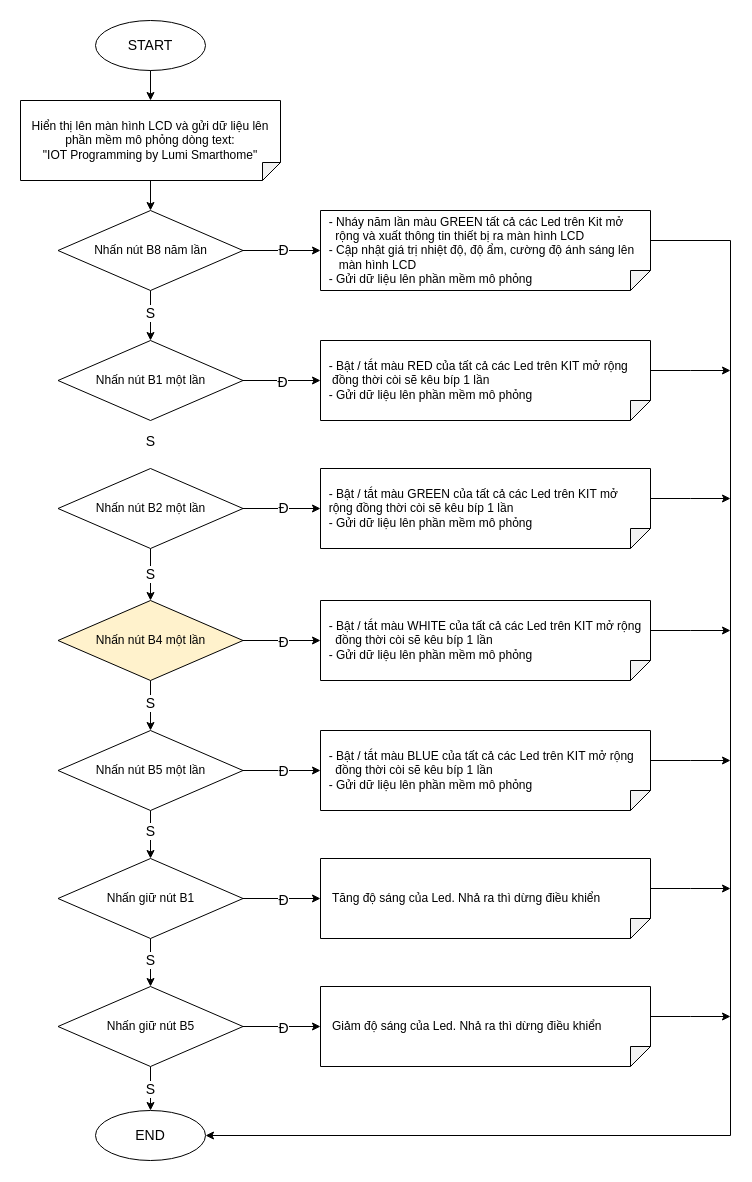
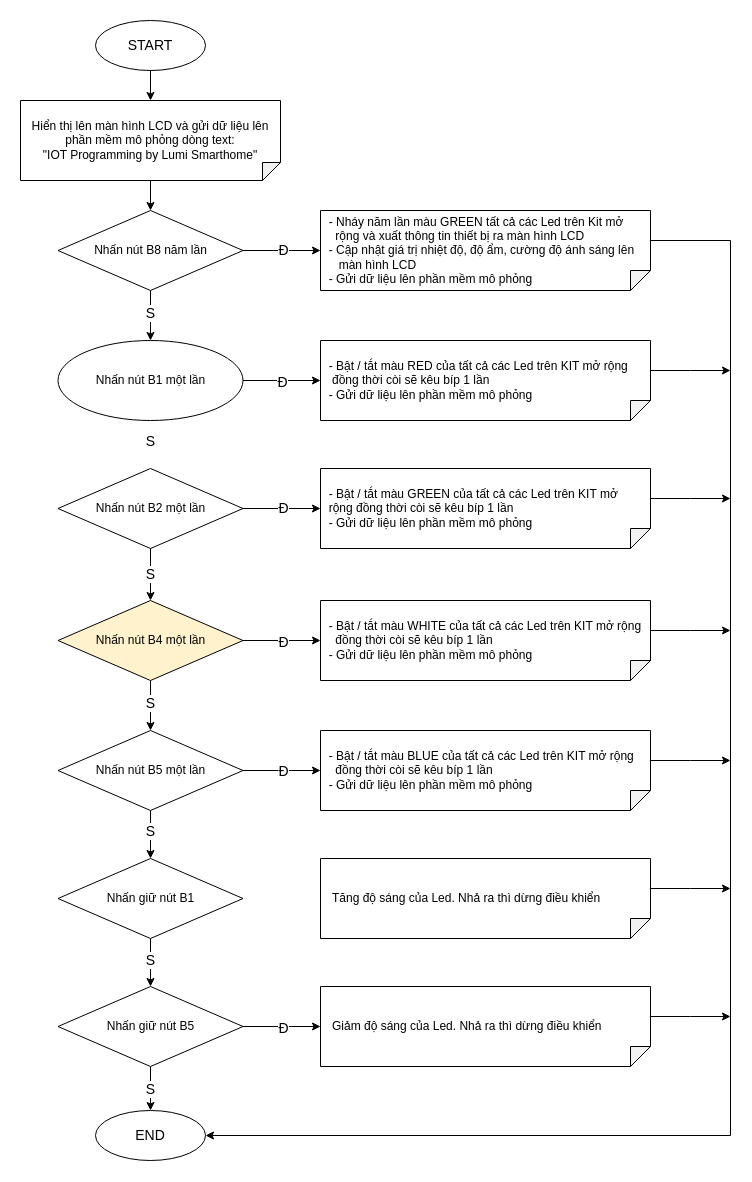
  <mxCell id="0" />
  <mxCell id="1" parent="0" />
  <mxCell id="2" value="&lt;font style=&quot;font-size: 14px;&quot;&gt;START&lt;/font&gt;" style="ellipse;whiteSpace=wrap;html=1;" parent="1" vertex="1"><mxGeometry x="95" y="20" width="110" height="50" as="geometry" /></mxCell>
  <mxCell id="3" style="edgeStyle=orthogonalEdgeStyle;rounded=0;orthogonalLoop=1;jettySize=auto;html=1;exitX=0.5;exitY=1;exitDx=0;exitDy=0;entryX=0.5;entryY=0;entryDx=0;entryDy=0;" parent="1" source="5" target="6" edge="1"><mxGeometry relative="1" as="geometry" /></mxCell>
  <mxCell id="4" value="&lt;font style=&quot;font-size: 14px;&quot;&gt;S&lt;/font&gt;" style="edgeLabel;html=1;align=center;verticalAlign=middle;resizable=0;points=[];" parent="3" vertex="1" connectable="0"><mxGeometry x="-0.12" relative="1" as="geometry"><mxPoint x="-1" as="offset" /></mxGeometry></mxCell>
  <mxCell id="5" value="Nhấn nút B8 năm lần" style="rhombus;whiteSpace=wrap;html=1;" parent="1" vertex="1"><mxGeometry x="57.5" y="210" width="185" height="80" as="geometry" /></mxCell>
- <mxCell id="6" value="Nhấn nút B1 một lần" style="rhombus;whiteSpace=wrap;html=1;" parent="1" vertex="1"><mxGeometry x="57.5" y="340" width="185" height="80" as="geometry" /></mxCell>
+ <mxCell id="6" value="Nhấn nút B1 một lần" style="ellipse;whiteSpace=wrap;html=1;" parent="1" vertex="1"><mxGeometry x="57.5" y="340" width="185" height="80" as="geometry" /></mxCell>
  <mxCell id="7" value="&lt;font style=&quot;font-size: 14px;&quot;&gt;S&lt;/font&gt;" style="edgeLabel;html=1;align=center;verticalAlign=middle;resizable=0;points=[];" parent="1" vertex="1" connectable="0"><mxGeometry x="149" y="440" as="geometry" /></mxCell>
  <mxCell id="8" style="edgeStyle=orthogonalEdgeStyle;rounded=0;orthogonalLoop=1;jettySize=auto;html=1;exitX=0.5;exitY=1;exitDx=0;exitDy=0;entryX=0.5;entryY=0;entryDx=0;entryDy=0;" parent="1" source="10" target="13" edge="1"><mxGeometry relative="1" as="geometry" /></mxCell>
  <mxCell id="9" value="&lt;font style=&quot;font-size: 14px;&quot;&gt;S&lt;/font&gt;" style="edgeLabel;html=1;align=center;verticalAlign=middle;resizable=0;points=[];" parent="8" vertex="1" connectable="0"><mxGeometry x="-0.038" y="-2" relative="1" as="geometry"><mxPoint x="1" as="offset" /></mxGeometry></mxCell>
  <mxCell id="10" value="Nhấn nút B2 một lần" style="rhombus;whiteSpace=wrap;html=1;" parent="1" vertex="1"><mxGeometry x="57.5" y="468" width="185" height="80" as="geometry" /></mxCell>
  <mxCell id="11" style="edgeStyle=orthogonalEdgeStyle;rounded=0;orthogonalLoop=1;jettySize=auto;html=1;exitX=0.5;exitY=1;exitDx=0;exitDy=0;entryX=0.5;entryY=0;entryDx=0;entryDy=0;" parent="1" source="13" target="15" edge="1"><mxGeometry relative="1" as="geometry" /></mxCell>
  <mxCell id="12" value="&lt;font style=&quot;font-size: 14px;&quot;&gt;S&lt;/font&gt;" style="edgeLabel;html=1;align=center;verticalAlign=middle;resizable=0;points=[];" parent="11" vertex="1" connectable="0"><mxGeometry x="-0.12" relative="1" as="geometry"><mxPoint x="-1" as="offset" /></mxGeometry></mxCell>
  <mxCell id="13" value="Nhấn nút B4 một lần" style="rhombus;whiteSpace=wrap;html=1;fillColor=#fff2cc;" parent="1" vertex="1"><mxGeometry x="57.5" y="600" width="185" height="80" as="geometry" /></mxCell>
  <mxCell id="14" value="" style="edgeStyle=orthogonalEdgeStyle;rounded=0;orthogonalLoop=1;jettySize=auto;html=1;" parent="1" source="15" target="19" edge="1"><mxGeometry relative="1" as="geometry" /></mxCell>
  <mxCell id="15" value="Nhấn nút B5 một lần" style="rhombus;whiteSpace=wrap;html=1;" parent="1" vertex="1"><mxGeometry x="57.5" y="730" width="185" height="80" as="geometry" /></mxCell>
  <mxCell id="16" value="&lt;font style=&quot;font-size: 14px;&quot;&gt;S&lt;/font&gt;" style="edgeLabel;html=1;align=center;verticalAlign=middle;resizable=0;points=[];" parent="1" vertex="1" connectable="0"><mxGeometry x="149" y="830" as="geometry" /></mxCell>
  <mxCell id="17" style="edgeStyle=orthogonalEdgeStyle;rounded=0;orthogonalLoop=1;jettySize=auto;html=1;exitX=0.5;exitY=1;exitDx=0;exitDy=0;entryX=0.5;entryY=0;entryDx=0;entryDy=0;" parent="1" source="19" target="22" edge="1"><mxGeometry relative="1" as="geometry" /></mxCell>
  <mxCell id="18" value="&lt;font style=&quot;font-size: 14px;&quot;&gt;S&lt;/font&gt;" style="edgeLabel;html=1;align=center;verticalAlign=middle;resizable=0;points=[];" parent="17" vertex="1" connectable="0"><mxGeometry x="-0.125" relative="1" as="geometry"><mxPoint x="-1" as="offset" /></mxGeometry></mxCell>
  <mxCell id="19" value="Nhấn giữ nút B1" style="rhombus;whiteSpace=wrap;html=1;" parent="1" vertex="1"><mxGeometry x="57.5" y="858" width="185" height="80" as="geometry" /></mxCell>
  <mxCell id="20" style="edgeStyle=orthogonalEdgeStyle;rounded=0;orthogonalLoop=1;jettySize=auto;html=1;exitX=0.5;exitY=1;exitDx=0;exitDy=0;entryX=0.5;entryY=0;entryDx=0;entryDy=0;" parent="1" source="22" target="24" edge="1"><mxGeometry relative="1" as="geometry" /></mxCell>
  <mxCell id="21" value="&lt;font style=&quot;font-size: 14px;&quot;&gt;S&lt;/font&gt;" style="edgeLabel;html=1;align=center;verticalAlign=middle;resizable=0;points=[];" parent="20" vertex="1" connectable="0"><mxGeometry y="2" relative="1" as="geometry"><mxPoint x="-3" as="offset" /></mxGeometry></mxCell>
  <mxCell id="22" value="Nhấn giữ nút B5" style="rhombus;whiteSpace=wrap;html=1;" parent="1" vertex="1"><mxGeometry x="57.5" y="986" width="185" height="80" as="geometry" /></mxCell>
  <mxCell id="23" value="Hiển thị lên màn hình LCD và gửi dữ liệu lên phần mềm mô phỏng dòng text:&lt;br&gt;&quot;IOT Programming by Lumi Smarthome&quot;" style="shape=note;whiteSpace=wrap;html=1;backgroundOutline=1;darkOpacity=0.05;direction=south;size=18;" parent="1" vertex="1"><mxGeometry x="20" y="100" width="260" height="80" as="geometry" /></mxCell>
  <mxCell id="24" value="&lt;font style=&quot;font-size: 14px;&quot;&gt;END&lt;/font&gt;" style="ellipse;whiteSpace=wrap;html=1;" parent="1" vertex="1"><mxGeometry x="95" y="1110" width="110" height="50" as="geometry" /></mxCell>
  <mxCell id="25" style="edgeStyle=orthogonalEdgeStyle;rounded=0;orthogonalLoop=1;jettySize=auto;html=1;exitX=0;exitY=0;exitDx=30;exitDy=0;exitPerimeter=0;entryX=1;entryY=0.5;entryDx=0;entryDy=0;" parent="1" source="26" target="24" edge="1"><mxGeometry relative="1" as="geometry"><mxPoint x="500" y="310" as="targetPoint" /><Array as="points"><mxPoint x="730" y="240" /><mxPoint x="730" y="1135" /></Array></mxGeometry></mxCell>
  <mxCell id="26" value="&amp;nbsp; - Nháy năm lần màu GREEN tất cả các Led trên Kit mở&amp;nbsp; &amp;nbsp; &amp;nbsp; &amp;nbsp; &amp;nbsp; &amp;nbsp; rộng và xuất thông tin thiết bị ra màn hình LCD&lt;br style=&quot;&quot;&gt;&lt;span style=&quot;background-color: initial;&quot;&gt;&amp;nbsp; - Cập nhật giá trị nhiệt độ, độ ẩm, cường độ ánh sáng lên&amp;nbsp; &amp;nbsp; &amp;nbsp; &amp;nbsp; &amp;nbsp;màn hình LCD&lt;br&gt;&amp;nbsp; - Gửi dữ liệu lên phần mềm mô phỏng&lt;br&gt;&lt;/span&gt;" style="shape=note;whiteSpace=wrap;html=1;backgroundOutline=1;darkOpacity=0.05;direction=south;align=left;size=20;" parent="1" vertex="1"><mxGeometry x="320" y="210" width="330" height="80" as="geometry" /></mxCell>
  <mxCell id="27" style="edgeStyle=orthogonalEdgeStyle;rounded=0;orthogonalLoop=1;jettySize=auto;html=1;exitX=0;exitY=0;exitDx=30;exitDy=0;exitPerimeter=0;" parent="1" source="28" edge="1"><mxGeometry relative="1" as="geometry"><mxPoint x="730" y="888" as="targetPoint" /></mxGeometry></mxCell>
  <mxCell id="28" value="&amp;nbsp; &amp;nbsp;Tăng độ sáng của Led. Nhả ra thì dừng điều khiển" style="shape=note;whiteSpace=wrap;html=1;backgroundOutline=1;darkOpacity=0.05;direction=south;align=left;size=20;" parent="1" vertex="1"><mxGeometry x="320" y="858" width="330" height="80" as="geometry" /></mxCell>
  <mxCell id="29" style="edgeStyle=orthogonalEdgeStyle;rounded=0;orthogonalLoop=1;jettySize=auto;html=1;exitX=0;exitY=0;exitDx=30;exitDy=0;exitPerimeter=0;" parent="1" source="30" edge="1"><mxGeometry relative="1" as="geometry"><mxPoint x="730" y="760" as="targetPoint" /></mxGeometry></mxCell>
  <mxCell id="30" value="&amp;nbsp; - Bật / tắt màu BLUE của tất cả các Led trên KIT mở rộng&amp;nbsp; &amp;nbsp; &amp;nbsp; &amp;nbsp; đồng thời còi sẽ kêu bíp 1 lần&lt;br&gt;&amp;nbsp; - Gửi dữ liệu lên phần mềm mô phỏng" style="shape=note;whiteSpace=wrap;html=1;backgroundOutline=1;darkOpacity=0.05;direction=south;align=left;size=20;" parent="1" vertex="1"><mxGeometry x="320" y="730" width="330" height="80" as="geometry" /></mxCell>
  <mxCell id="31" style="edgeStyle=orthogonalEdgeStyle;rounded=0;orthogonalLoop=1;jettySize=auto;html=1;exitX=0;exitY=0;exitDx=30;exitDy=0;exitPerimeter=0;" parent="1" source="32" edge="1"><mxGeometry relative="1" as="geometry"><mxPoint x="730" y="630" as="targetPoint" /></mxGeometry></mxCell>
  <mxCell id="32" value="&amp;nbsp; - Bật / tắt màu WHITE của tất cả các Led trên KIT mở rộng&amp;nbsp; &amp;nbsp; &amp;nbsp; đồng thời còi sẽ kêu bíp 1 lần&lt;br&gt;&amp;nbsp; - Gửi dữ liệu lên phần mềm mô phỏng" style="shape=note;whiteSpace=wrap;html=1;backgroundOutline=1;darkOpacity=0.05;direction=south;align=left;size=20;" parent="1" vertex="1"><mxGeometry x="320" y="600" width="330" height="80" as="geometry" /></mxCell>
  <mxCell id="33" style="edgeStyle=orthogonalEdgeStyle;rounded=0;orthogonalLoop=1;jettySize=auto;html=1;exitX=0;exitY=0;exitDx=30;exitDy=0;exitPerimeter=0;" parent="1" source="34" edge="1"><mxGeometry relative="1" as="geometry"><mxPoint x="730" y="498" as="targetPoint" /></mxGeometry></mxCell>
  <mxCell id="34" value="&amp;nbsp; - Bật / tắt màu GREEN của tất cả các Led trên KIT mở&amp;nbsp; &amp;nbsp; &amp;nbsp; &amp;nbsp; &amp;nbsp; &amp;nbsp; rộng đồng thời còi sẽ kêu bíp 1 lần&lt;br&gt;&amp;nbsp; - Gửi dữ liệu lên phần mềm mô phỏng" style="shape=note;whiteSpace=wrap;html=1;backgroundOutline=1;darkOpacity=0.05;direction=south;align=left;size=20;" parent="1" vertex="1"><mxGeometry x="320" y="468" width="330" height="80" as="geometry" /></mxCell>
  <mxCell id="35" style="edgeStyle=orthogonalEdgeStyle;rounded=0;orthogonalLoop=1;jettySize=auto;html=1;exitX=0;exitY=0;exitDx=30;exitDy=0;exitPerimeter=0;" parent="1" source="36" edge="1"><mxGeometry relative="1" as="geometry"><mxPoint x="730" y="370" as="targetPoint" /></mxGeometry></mxCell>
  <mxCell id="36" value="&lt;div&gt;&amp;nbsp; - Bật / tắt màu RED của tất cả các Led trên KIT mở rộng&amp;nbsp; &amp;nbsp; &amp;nbsp; &amp;nbsp; &amp;nbsp;đồng thời còi sẽ kêu bíp 1 lần&lt;/div&gt;&amp;nbsp; - Gửi dữ liệu lên phần mềm mô phỏng" style="shape=note;whiteSpace=wrap;html=1;backgroundOutline=1;darkOpacity=0.05;direction=south;align=left;size=20;" parent="1" vertex="1"><mxGeometry x="320" y="340" width="330" height="80" as="geometry" /></mxCell>
  <mxCell id="37" style="edgeStyle=orthogonalEdgeStyle;rounded=0;orthogonalLoop=1;jettySize=auto;html=1;exitX=0;exitY=0;exitDx=30;exitDy=0;exitPerimeter=0;" parent="1" source="38" edge="1"><mxGeometry relative="1" as="geometry"><mxPoint x="730" y="1016" as="targetPoint" /></mxGeometry></mxCell>
  <mxCell id="38" value="&amp;nbsp; &amp;nbsp;Giảm độ sáng của Led. Nhả ra thì dừng điều khiển" style="shape=note;whiteSpace=wrap;html=1;backgroundOutline=1;darkOpacity=0.05;direction=south;align=left;size=20;" parent="1" vertex="1"><mxGeometry x="320" y="986" width="330" height="80" as="geometry" /></mxCell>
  <mxCell id="39" style="edgeStyle=orthogonalEdgeStyle;rounded=0;orthogonalLoop=1;jettySize=auto;html=1;exitX=0.5;exitY=1;exitDx=0;exitDy=0;entryX=0;entryY=0.5;entryDx=0;entryDy=0;entryPerimeter=0;" parent="1" source="2" target="23" edge="1"><mxGeometry relative="1" as="geometry" /></mxCell>
  <mxCell id="40" value="" style="endArrow=classic;html=1;rounded=0;" parent="1" edge="1"><mxGeometry width="50" height="50" relative="1" as="geometry"><mxPoint x="150" y="180" as="sourcePoint" /><mxPoint x="150" y="210" as="targetPoint" /></mxGeometry></mxCell>
  <mxCell id="41" style="edgeStyle=orthogonalEdgeStyle;rounded=0;orthogonalLoop=1;jettySize=auto;html=1;exitX=1;exitY=0.5;exitDx=0;exitDy=0;entryX=0.5;entryY=1;entryDx=0;entryDy=0;entryPerimeter=0;" parent="1" source="5" target="26" edge="1"><mxGeometry relative="1" as="geometry" /></mxCell>
  <mxCell id="42" value="&lt;span style=&quot;font-size: 14px;&quot;&gt;Đ&lt;/span&gt;" style="edgeLabel;html=1;align=center;verticalAlign=middle;resizable=0;points=[];" parent="41" vertex="1" connectable="0"><mxGeometry x="-0.006" y="1" relative="1" as="geometry"><mxPoint x="1" as="offset" /></mxGeometry></mxCell>
  <mxCell id="43" style="edgeStyle=orthogonalEdgeStyle;rounded=0;orthogonalLoop=1;jettySize=auto;html=1;exitX=1;exitY=0.5;exitDx=0;exitDy=0;entryX=0.5;entryY=1;entryDx=0;entryDy=0;entryPerimeter=0;" parent="1" source="6" target="36" edge="1"><mxGeometry relative="1" as="geometry" /></mxCell>
  <mxCell id="44" value="&lt;span style=&quot;font-size: 14px;&quot;&gt;Đ&lt;/span&gt;" style="edgeLabel;html=1;align=center;verticalAlign=middle;resizable=0;points=[];" parent="43" vertex="1" connectable="0"><mxGeometry x="-0.032" y="-1" relative="1" as="geometry"><mxPoint x="1" as="offset" /></mxGeometry></mxCell>
  <mxCell id="45" style="edgeStyle=orthogonalEdgeStyle;rounded=0;orthogonalLoop=1;jettySize=auto;html=1;exitX=1;exitY=0.5;exitDx=0;exitDy=0;entryX=0.5;entryY=1;entryDx=0;entryDy=0;entryPerimeter=0;" parent="1" source="10" target="34" edge="1"><mxGeometry relative="1" as="geometry" /></mxCell>
  <mxCell id="46" value="&lt;span style=&quot;font-size: 14px;&quot;&gt;Đ&lt;/span&gt;" style="edgeLabel;html=1;align=center;verticalAlign=middle;resizable=0;points=[];" parent="45" vertex="1" connectable="0"><mxGeometry x="-0.006" y="1" relative="1" as="geometry"><mxPoint x="1" as="offset" /></mxGeometry></mxCell>
  <mxCell id="47" style="edgeStyle=orthogonalEdgeStyle;rounded=0;orthogonalLoop=1;jettySize=auto;html=1;exitX=1;exitY=0.5;exitDx=0;exitDy=0;entryX=0.5;entryY=1;entryDx=0;entryDy=0;entryPerimeter=0;" parent="1" source="13" target="32" edge="1"><mxGeometry relative="1" as="geometry" /></mxCell>
  <mxCell id="48" value="&lt;font style=&quot;font-size: 14px;&quot;&gt;Đ&lt;/font&gt;" style="edgeLabel;html=1;align=center;verticalAlign=middle;resizable=0;points=[];" parent="47" vertex="1" connectable="0"><mxGeometry x="-0.006" y="-1" relative="1" as="geometry"><mxPoint x="1" as="offset" /></mxGeometry></mxCell>
  <mxCell id="49" style="edgeStyle=orthogonalEdgeStyle;rounded=0;orthogonalLoop=1;jettySize=auto;html=1;exitX=1;exitY=0.5;exitDx=0;exitDy=0;entryX=0.5;entryY=1;entryDx=0;entryDy=0;entryPerimeter=0;" parent="1" source="15" target="30" edge="1"><mxGeometry relative="1" as="geometry" /></mxCell>
  <mxCell id="50" value="&lt;font style=&quot;font-size: 14px;&quot;&gt;Đ&lt;/font&gt;" style="edgeLabel;html=1;align=center;verticalAlign=middle;resizable=0;points=[];" parent="49" vertex="1" connectable="0"><mxGeometry x="-0.006" relative="1" as="geometry"><mxPoint x="1" as="offset" /></mxGeometry></mxCell>
- <mxCell id="51" style="edgeStyle=orthogonalEdgeStyle;rounded=0;orthogonalLoop=1;jettySize=auto;html=1;exitX=1;exitY=0.5;exitDx=0;exitDy=0;entryX=0.5;entryY=1;entryDx=0;entryDy=0;entryPerimeter=0;" parent="1" source="19" target="28" edge="1"><mxGeometry relative="1" as="geometry" /></mxCell>
- <mxCell id="52" value="&lt;span style=&quot;font-size: 14px;&quot;&gt;Đ&lt;/span&gt;" style="edgeLabel;html=1;align=center;verticalAlign=middle;resizable=0;points=[];" parent="51" vertex="1" connectable="0"><mxGeometry x="-0.006" y="-1" relative="1" as="geometry"><mxPoint x="1" as="offset" /></mxGeometry></mxCell>
  <mxCell id="53" style="edgeStyle=orthogonalEdgeStyle;rounded=0;orthogonalLoop=1;jettySize=auto;html=1;exitX=1;exitY=0.5;exitDx=0;exitDy=0;entryX=0.5;entryY=1;entryDx=0;entryDy=0;entryPerimeter=0;" parent="1" source="22" target="38" edge="1"><mxGeometry relative="1" as="geometry" /></mxCell>
  <mxCell id="54" value="&lt;span style=&quot;font-size: 14px;&quot;&gt;Đ&lt;/span&gt;" style="edgeLabel;html=1;align=center;verticalAlign=middle;resizable=0;points=[];" parent="53" vertex="1" connectable="0"><mxGeometry x="0.045" y="-1" relative="1" as="geometry"><mxPoint as="offset" /></mxGeometry></mxCell>
